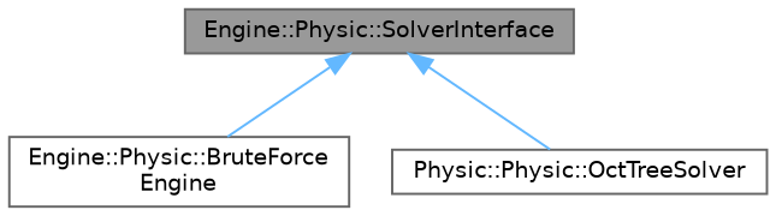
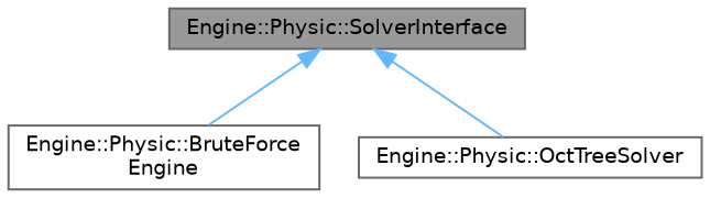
  digraph {
    node [color=gray40 fillcolor=white fontname=Helvetica fontsize=10 shape=box style=filled]
    edge [color=steelblue1 dir=back fontname=Helvetica fontsize=10 labelfontname=Helvetica labelfontsize=10 style=solid]
    n1 [fillcolor=grey60 fontcolor=black height=0.2 label="Engine::Physic::SolverInterface" width=0.4]
    n2 [height=0.2 label="Engine::Physic::BruteForce\lEngine" width=0.4]
-   n3 [height=0.2 label="Physic::Physic::OctTreeSolver" width=0.4]
+   n3 [height=0.2 label="Engine::Physic::OctTreeSolver" width=0.4]
    n1 -> n2
    n1 -> n3
  }
